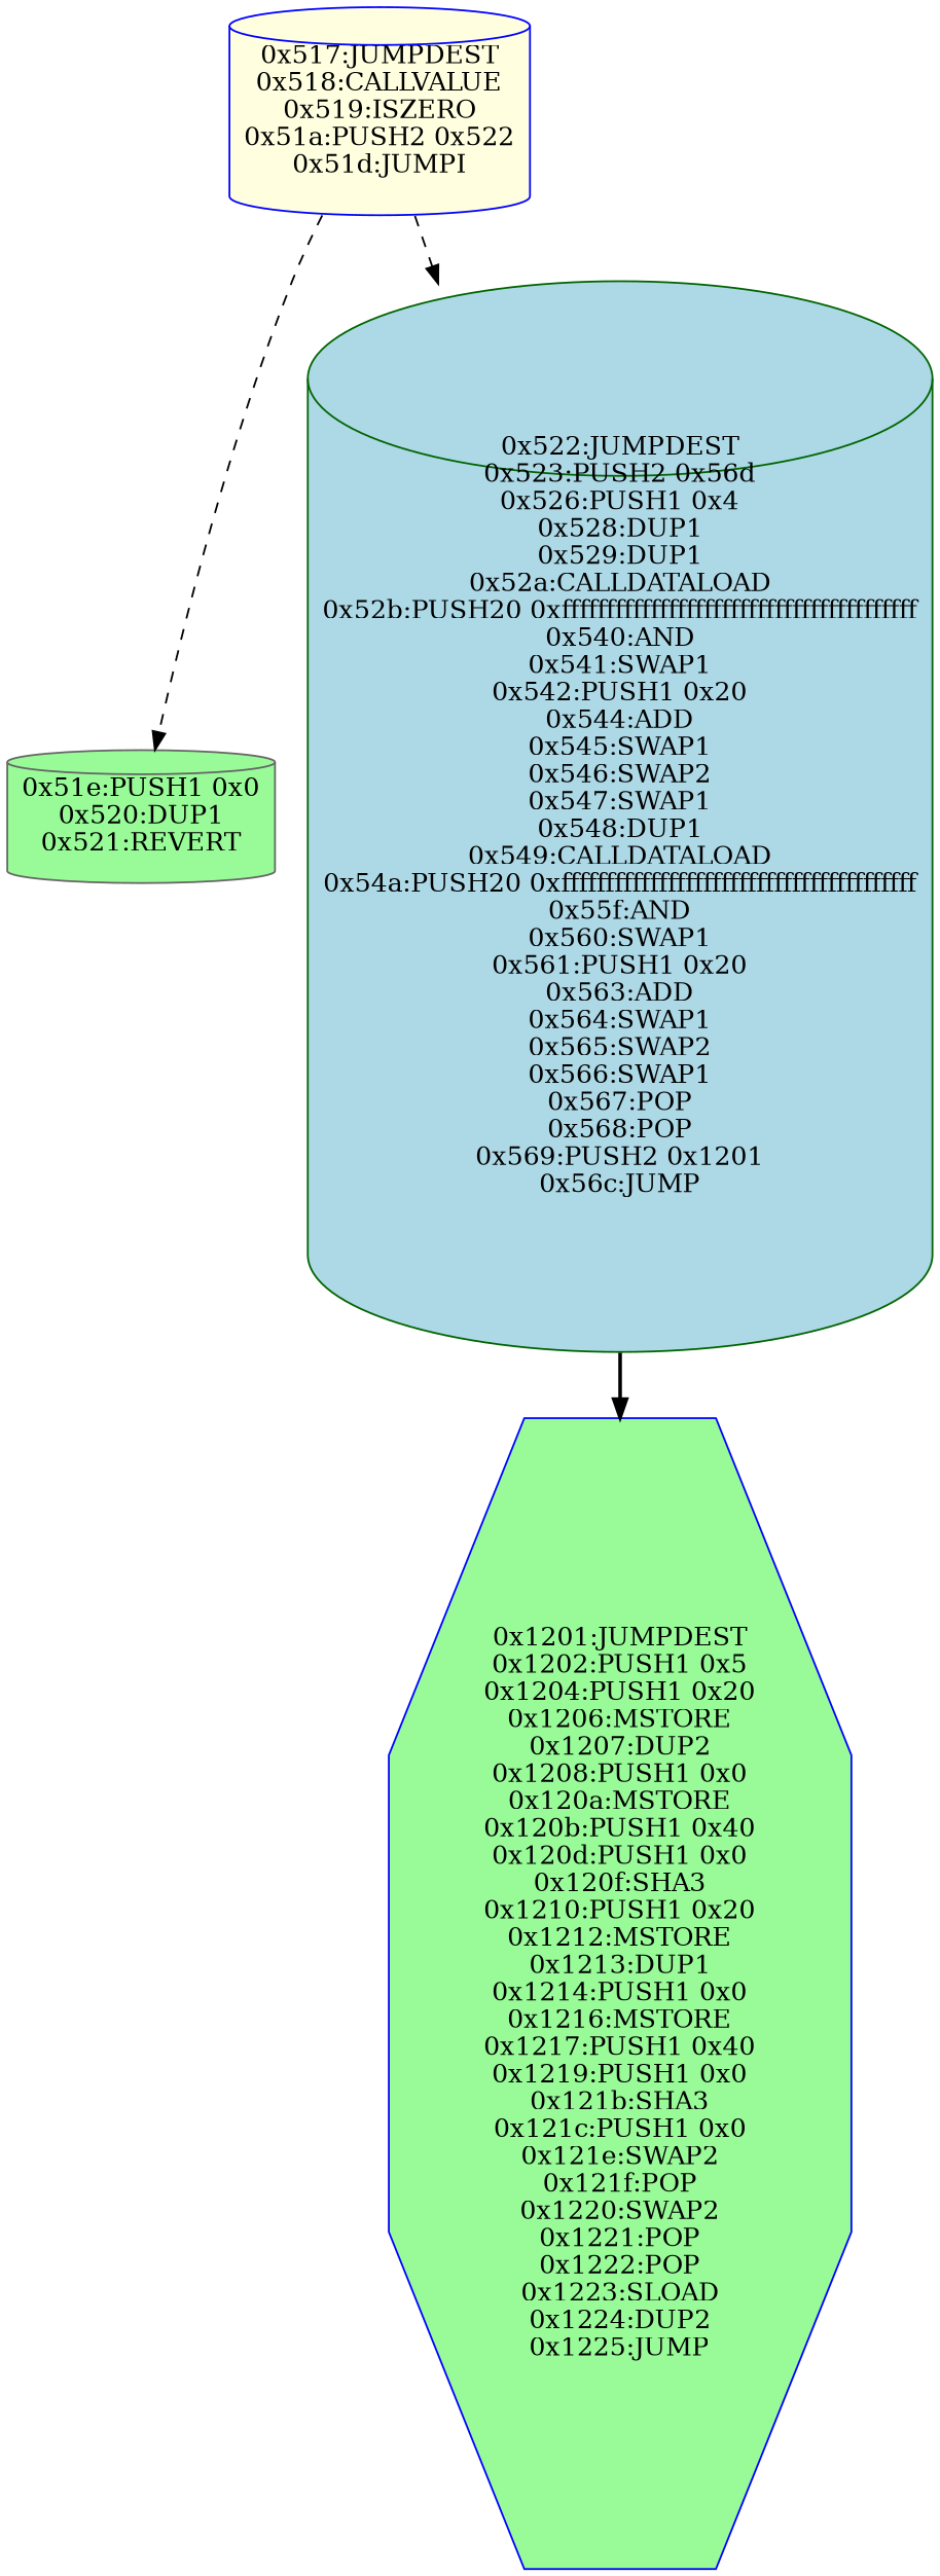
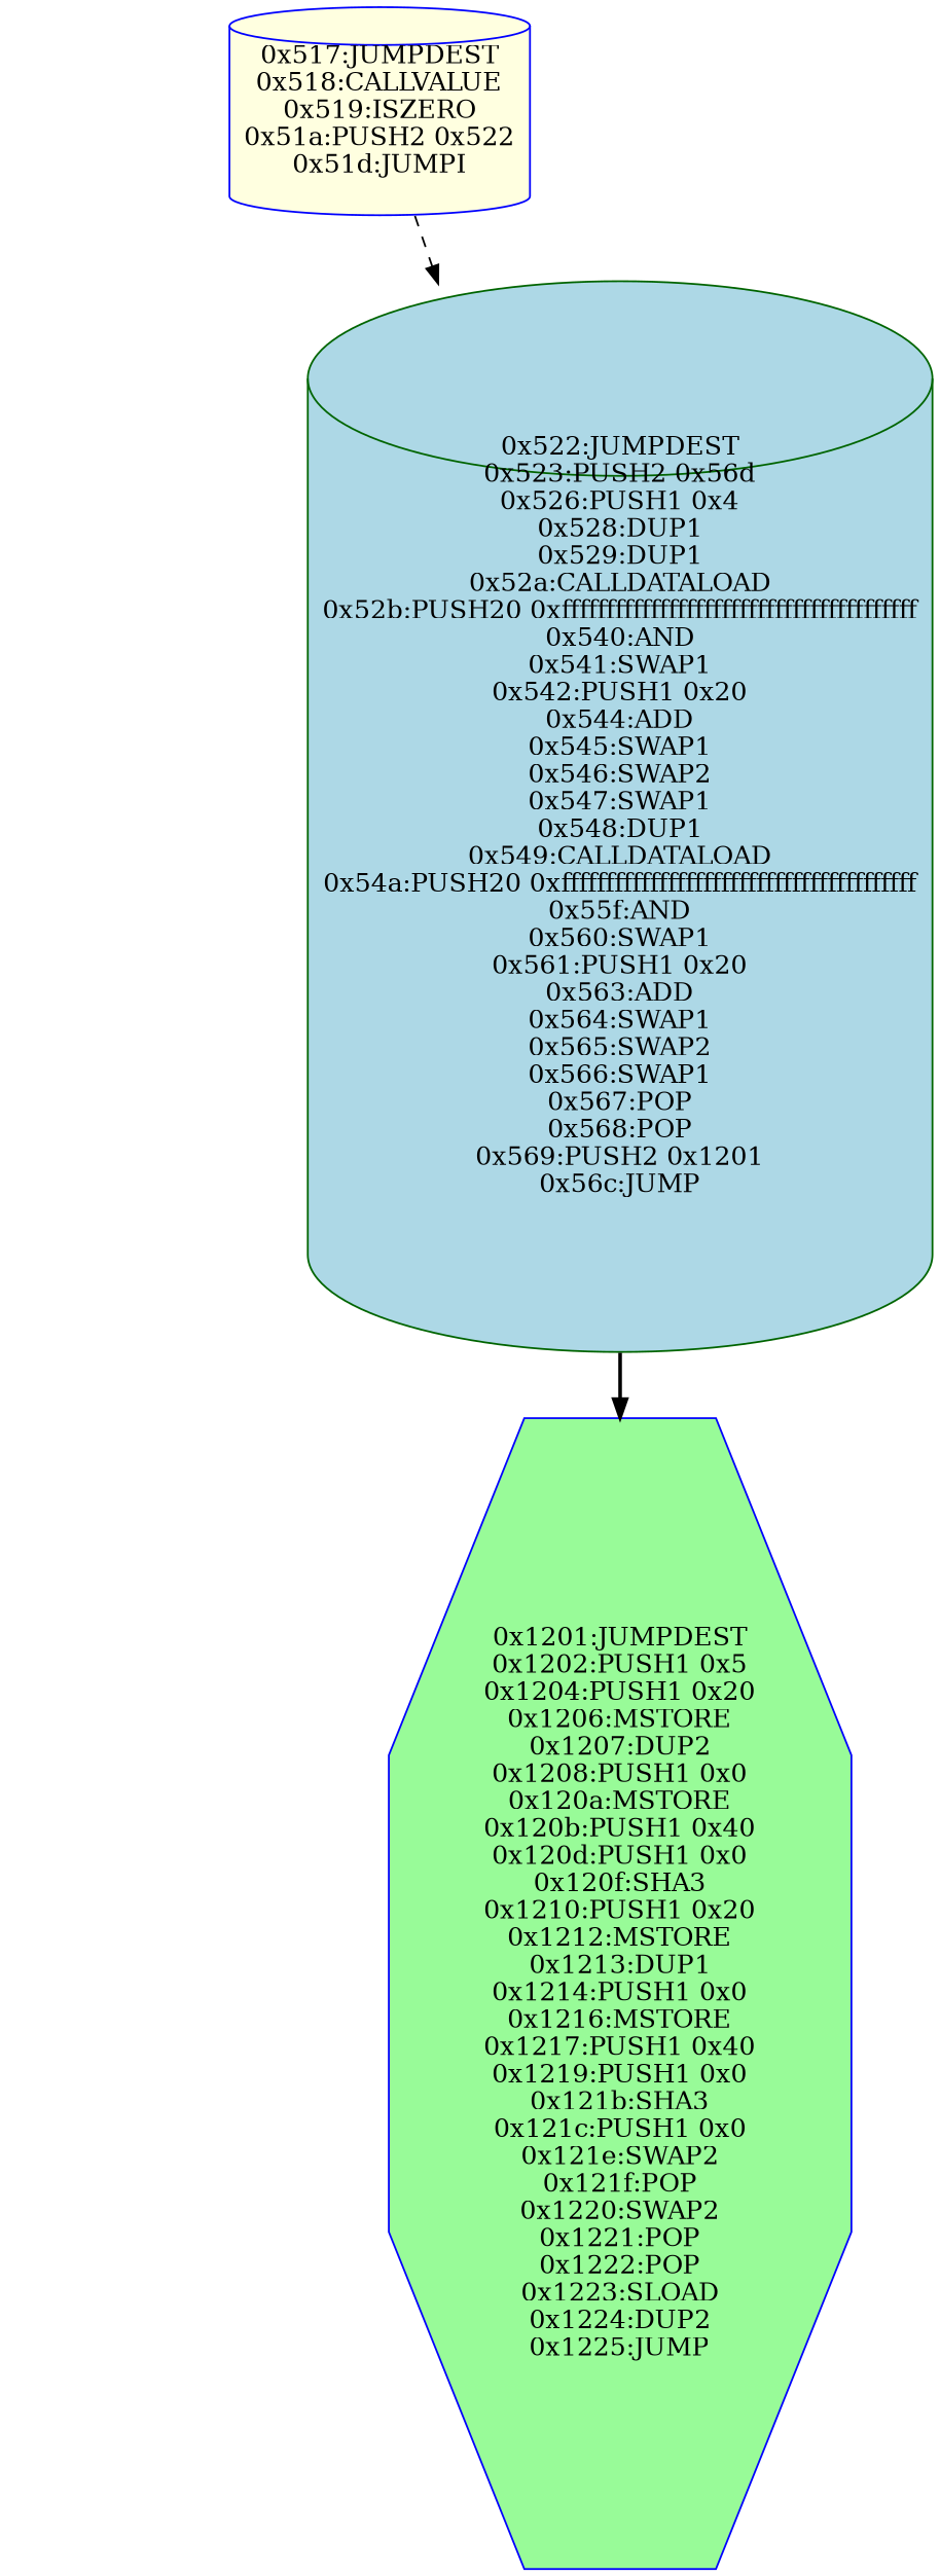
  digraph {
    node [style=filled fillcolor=palegreen color=blue shape=cylinder]
    edge [style=dashed]
    n1 [label="0x517:JUMPDEST\n0x518:CALLVALUE\n0x519:ISZERO\n0x51a:PUSH2 0x522\n0x51d:JUMPI" fillcolor=lightyellow]
-   n2 [label="0x51e:PUSH1 0x0\n0x520:DUP1\n0x521:REVERT" color=gray40]
    n3 [label="0x522:JUMPDEST\n0x523:PUSH2 0x56d\n0x526:PUSH1 0x4\n0x528:DUP1\n0x529:DUP1\n0x52a:CALLDATALOAD\n0x52b:PUSH20 0xffffffffffffffffffffffffffffffffffffffff\n0x540:AND\n0x541:SWAP1\n0x542:PUSH1 0x20\n0x544:ADD\n0x545:SWAP1\n0x546:SWAP2\n0x547:SWAP1\n0x548:DUP1\n0x549:CALLDATALOAD\n0x54a:PUSH20 0xffffffffffffffffffffffffffffffffffffffff\n0x55f:AND\n0x560:SWAP1\n0x561:PUSH1 0x20\n0x563:ADD\n0x564:SWAP1\n0x565:SWAP2\n0x566:SWAP1\n0x567:POP\n0x568:POP\n0x569:PUSH2 0x1201\n0x56c:JUMP" fillcolor=lightblue color=darkgreen]
    n4 [label="0x1201:JUMPDEST\n0x1202:PUSH1 0x5\n0x1204:PUSH1 0x20\n0x1206:MSTORE\n0x1207:DUP2\n0x1208:PUSH1 0x0\n0x120a:MSTORE\n0x120b:PUSH1 0x40\n0x120d:PUSH1 0x0\n0x120f:SHA3\n0x1210:PUSH1 0x20\n0x1212:MSTORE\n0x1213:DUP1\n0x1214:PUSH1 0x0\n0x1216:MSTORE\n0x1217:PUSH1 0x40\n0x1219:PUSH1 0x0\n0x121b:SHA3\n0x121c:PUSH1 0x0\n0x121e:SWAP2\n0x121f:POP\n0x1220:SWAP2\n0x1221:POP\n0x1222:POP\n0x1223:SLOAD\n0x1224:DUP2\n0x1225:JUMP" shape=octagon]
-   n1 -> n2
    n1 -> n3
    n3 -> n4 [style=bold]
  }
